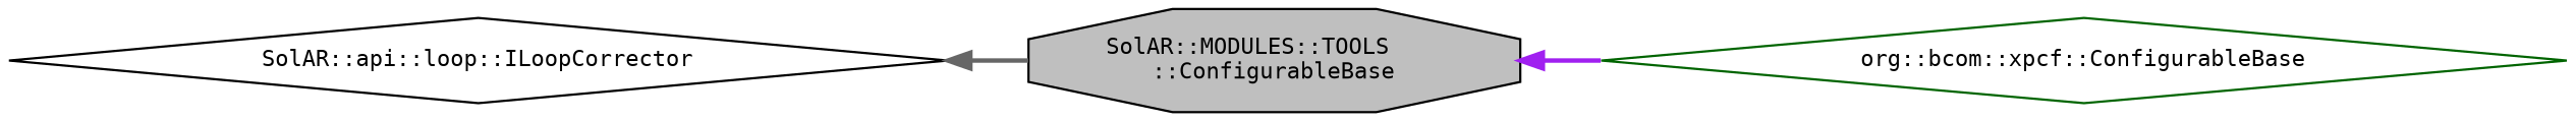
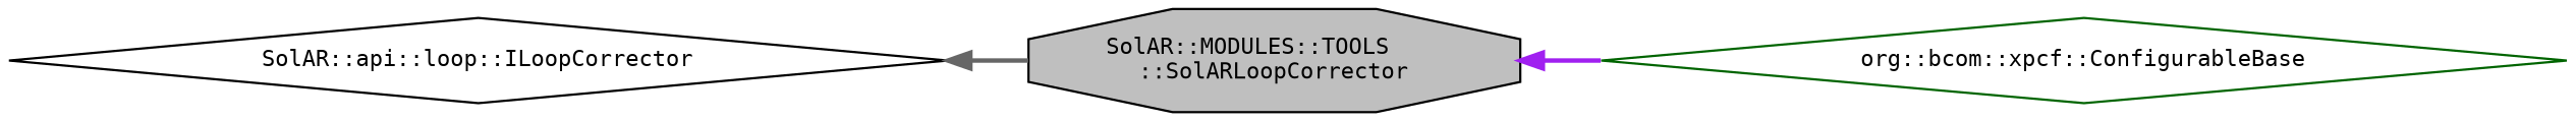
  digraph {
    fontname="DejaVu Sans Mono"
    rankdir=LR
    node [color=black fillcolor=white fontname="DejaVu Sans Mono" fontsize=10 shape=diamond style=filled]
    edge [dir=back fontname="DejaVu Sans Mono" fontsize=10 labelfontname=Helvetica labelfontsize=10 style=bold]
-   n1 [fillcolor=grey75 fontcolor=black height=0.2 label="SolAR::MODULES::TOOLS\l::ConfigurableBase" shape=octagon width=0.4]
+   n1 [fillcolor=grey75 fontcolor=black height=0.2 label="SolAR::MODULES::TOOLS\l::SolARLoopCorrector" shape=octagon width=0.4]
    n2 [color=darkgreen height=0.2 label="org::bcom::xpcf::ConfigurableBase" width=0.4]
    n3 [height=0.2 label="SolAR::api::loop::ILoopCorrector" width=0.4]
    n1 -> n2 [color=purple]
    n3 -> n1 [color=gray40]
  }
